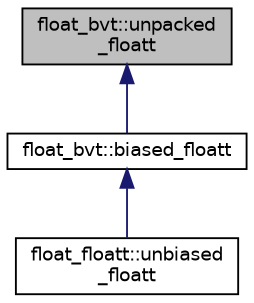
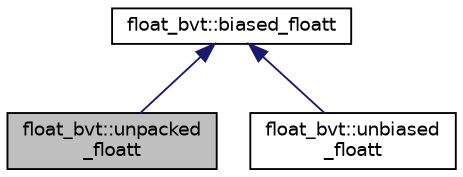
  digraph {
    node [color=black fontname=Helvetica fontsize=10 shape=record]
    edge [color=midnightblue dir=back fontname=Helvetica fontsize=10 labelfontname=Helvetica labelfontsize=10 style=solid]
    n1 [fillcolor=grey75 fontcolor=black height=0.2 label="float_bvt::unpacked\l_floatt" style=filled width=0.4]
    n2 [height=0.2 label="float_bvt::biased_floatt" width=0.4]
-   n3 [height=0.2 label="float_floatt::unbiased\l_floatt" width=0.4]
-   n1 -> n2
+   n3 [height=0.2 label="float_bvt::unbiased\l_floatt" width=0.4]
+   n2 -> n1
    n2 -> n3
  }
